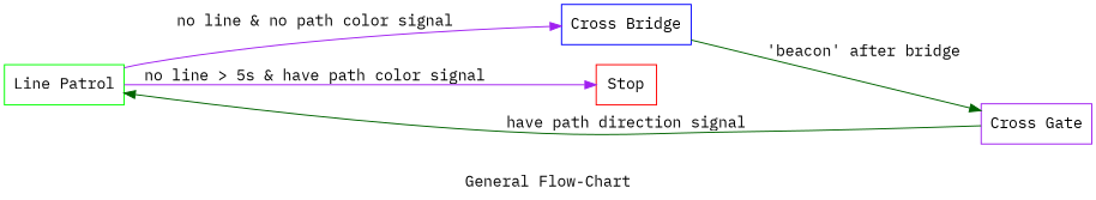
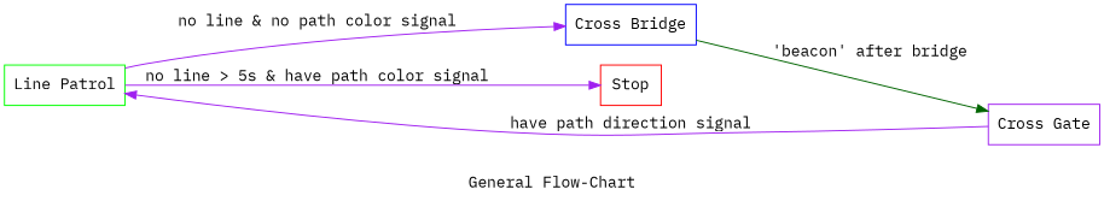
  digraph {
    component=true
    label="General Flow-Chart"
    rankdir=LR
    splines=splines
    fontname="IBM Plex Mono"
    node [shape=box fontname="IBM Plex Mono"]
    edge [color=purple fontname="IBM Plex Mono"]
    "Line Patrol" [color=green]
    "Cross Bridge" [color=blue]
    Stop [color=red]
    "Cross Gate" [color=purple]
    "Line Patrol" -> "Cross Bridge" [label="no line & no path color signal"]
    "Line Patrol" -> Stop [label="no line > 5s & have path color signal"]
    "Cross Bridge" -> "Cross Gate" [label="'beacon' after bridge" color=darkgreen]
-   "Cross Gate" -> "Line Patrol" [label="have path direction signal" color=darkgreen]
+   "Cross Gate" -> "Line Patrol" [label="have path direction signal"]
  }
